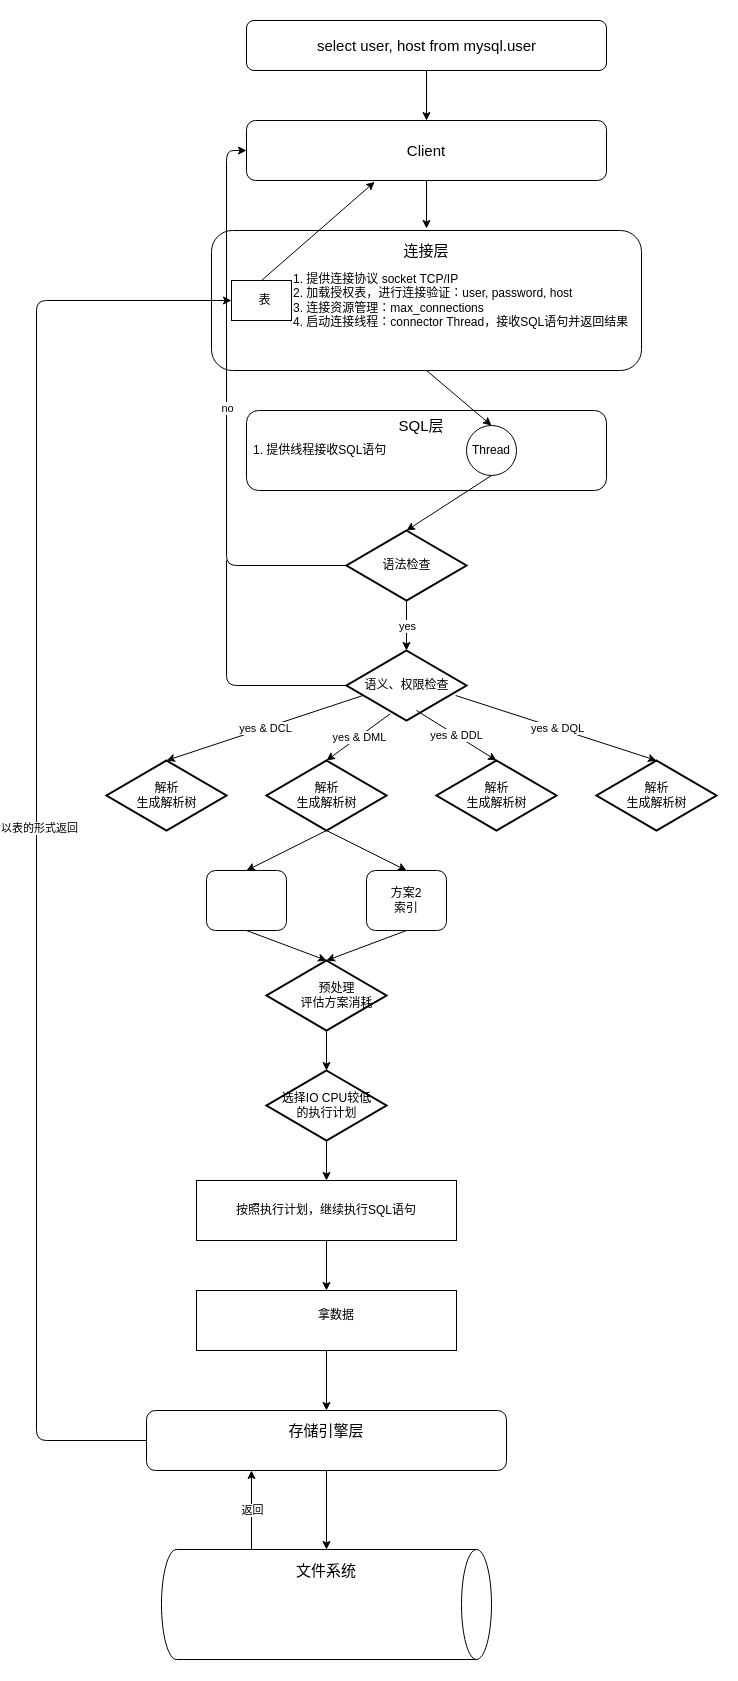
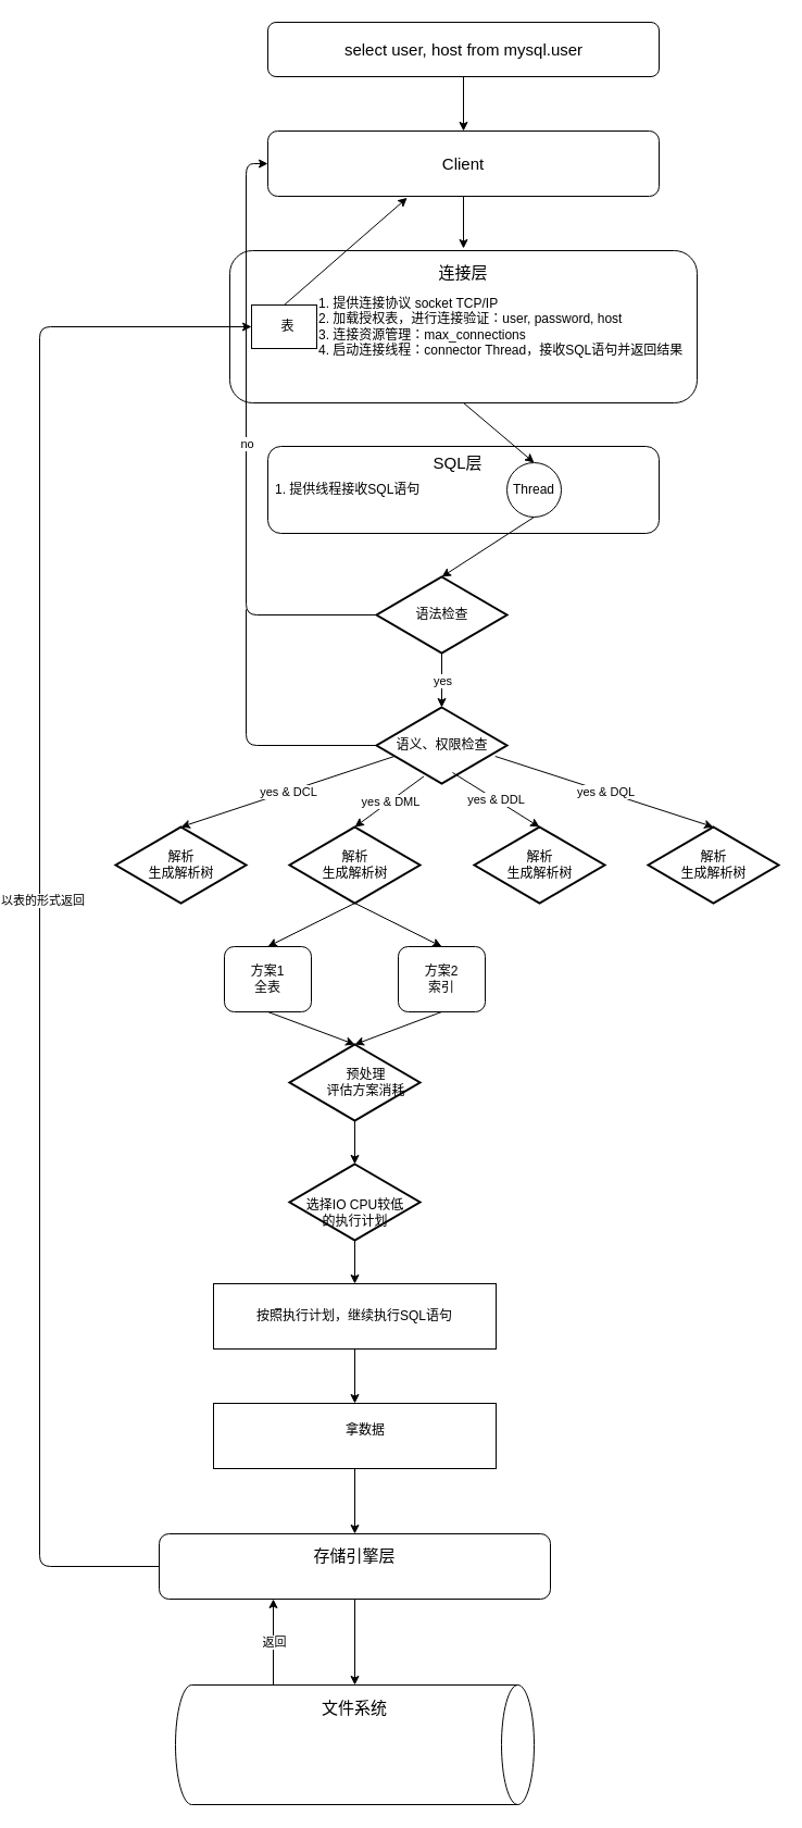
  <mxCell id="0" />
  <mxCell id="1" parent="0" />
  <mxCell id="2" value="" style="rounded=1;whiteSpace=wrap;html=1;" parent="1" vertex="1"><mxGeometry x="230" y="20" width="360" height="50" as="geometry" /></mxCell>
  <mxCell id="3" value="&lt;font style=&quot;font-size: 15px&quot;&gt;select user, host from mysql.user&lt;/font&gt;" style="text;html=1;strokeColor=none;fillColor=none;align=center;verticalAlign=middle;whiteSpace=wrap;rounded=0;" parent="1" vertex="1"><mxGeometry x="292.5" y="40" width="235" height="10" as="geometry" /></mxCell>
  <mxCell id="4" value="" style="rounded=1;whiteSpace=wrap;html=1;" parent="1" vertex="1"><mxGeometry x="230" y="120" width="360" height="60" as="geometry" /></mxCell>
  <mxCell id="5" value="&lt;font style=&quot;font-size: 15px&quot;&gt;Client&lt;/font&gt;" style="text;html=1;strokeColor=none;fillColor=none;align=center;verticalAlign=middle;whiteSpace=wrap;rounded=0;" parent="1" vertex="1"><mxGeometry x="390" y="140" width="40" height="20" as="geometry" /></mxCell>
  <mxCell id="6" value="" style="rounded=1;whiteSpace=wrap;html=1;" parent="1" vertex="1"><mxGeometry x="195" y="230" width="430" height="140" as="geometry" /></mxCell>
  <mxCell id="7" value="&lt;font style=&quot;font-size: 15px&quot;&gt;连接层&lt;/font&gt;" style="text;html=1;strokeColor=none;fillColor=none;align=center;verticalAlign=middle;whiteSpace=wrap;rounded=0;" parent="1" vertex="1"><mxGeometry x="385" y="240" width="50" height="20" as="geometry" /></mxCell>
  <mxCell id="8" value="1. 提供连接协议 socket TCP/IP&lt;br&gt;2. 加载授权表，进行连接验证：user, password, host&lt;br&gt;3. 连接资源管理：max_connections&lt;br&gt;4. 启动连接线程：connector Thread，接收SQL语句并返回结果" style="text;html=1;strokeColor=none;fillColor=none;align=left;verticalAlign=middle;whiteSpace=wrap;rounded=0;" parent="1" vertex="1"><mxGeometry x="275" y="255" width="350" height="90" as="geometry" /></mxCell>
  <mxCell id="9" value="" style="rounded=1;whiteSpace=wrap;html=1;" parent="1" vertex="1"><mxGeometry x="230" y="410" width="360" height="80" as="geometry" /></mxCell>
  <mxCell id="10" value="&lt;font style=&quot;font-size: 15px&quot;&gt;SQL层&lt;/font&gt;" style="text;html=1;strokeColor=none;fillColor=none;align=center;verticalAlign=middle;whiteSpace=wrap;rounded=0;" parent="1" vertex="1"><mxGeometry x="380" y="415" width="50" height="20" as="geometry" /></mxCell>
  <mxCell id="11" value="1. 提供线程接收SQL语句" style="text;html=1;strokeColor=none;fillColor=none;align=left;verticalAlign=middle;whiteSpace=wrap;rounded=0;" parent="1" vertex="1"><mxGeometry x="235" y="415" width="350" height="70" as="geometry" /></mxCell>
  <mxCell id="12" value="" style="ellipse;whiteSpace=wrap;html=1;aspect=fixed;" parent="1" vertex="1"><mxGeometry x="450" y="425" width="50" height="50" as="geometry" /></mxCell>
  <mxCell id="13" value="" style="endArrow=classic;html=1;exitX=0.5;exitY=1;exitDx=0;exitDy=0;entryX=0.5;entryY=0;entryDx=0;entryDy=0;" parent="1" source="2" target="4" edge="1"><mxGeometry width="50" height="50" relative="1" as="geometry"><mxPoint x="450" y="630" as="sourcePoint" /><mxPoint x="500" y="580" as="targetPoint" /></mxGeometry></mxCell>
  <mxCell id="14" value="" style="endArrow=classic;html=1;exitX=0.5;exitY=1;exitDx=0;exitDy=0;" parent="1" source="4" edge="1"><mxGeometry width="50" height="50" relative="1" as="geometry"><mxPoint x="420" y="80" as="sourcePoint" /><mxPoint x="410" y="228" as="targetPoint" /></mxGeometry></mxCell>
  <mxCell id="15" value="" style="endArrow=classic;html=1;exitX=0.5;exitY=1;exitDx=0;exitDy=0;entryX=0.5;entryY=0;entryDx=0;entryDy=0;" parent="1" source="6" target="12" edge="1"><mxGeometry width="50" height="50" relative="1" as="geometry"><mxPoint x="420" y="190" as="sourcePoint" /><mxPoint x="420" y="240" as="targetPoint" /></mxGeometry></mxCell>
  <mxCell id="16" value="Thread" style="text;html=1;strokeColor=none;fillColor=none;align=center;verticalAlign=middle;whiteSpace=wrap;rounded=0;" parent="1" vertex="1"><mxGeometry x="455" y="440" width="40" height="20" as="geometry" /></mxCell>
  <mxCell id="17" value="" style="endArrow=classic;html=1;exitX=0.5;exitY=1;exitDx=0;exitDy=0;entryX=0.5;entryY=0;entryDx=0;entryDy=0;entryPerimeter=0;" parent="1" source="12" target="18" edge="1"><mxGeometry width="50" height="50" relative="1" as="geometry"><mxPoint x="400" y="630" as="sourcePoint" /><mxPoint x="410" y="530" as="targetPoint" /></mxGeometry></mxCell>
  <mxCell id="18" value="" style="strokeWidth=2;html=1;shape=mxgraph.flowchart.decision;whiteSpace=wrap;" parent="1" vertex="1"><mxGeometry x="330" y="530" width="120" height="70" as="geometry" /></mxCell>
  <mxCell id="19" value="语法检查" style="text;html=1;align=center;verticalAlign=middle;resizable=0;points=[];autosize=1;strokeColor=none;fillColor=none;" parent="1" vertex="1"><mxGeometry x="360" y="555" width="60" height="20" as="geometry" /></mxCell>
  <mxCell id="20" value="" style="endArrow=classic;html=1;exitX=0;exitY=0.5;exitDx=0;exitDy=0;exitPerimeter=0;entryX=0;entryY=0.5;entryDx=0;entryDy=0;" parent="1" source="18" target="4" edge="1"><mxGeometry relative="1" as="geometry"><mxPoint x="310" y="620" as="sourcePoint" /><mxPoint x="210" y="150" as="targetPoint" /><Array as="points"><mxPoint x="210" y="565" /><mxPoint x="210" y="150" /></Array></mxGeometry></mxCell>
  <mxCell id="21" value="no" style="edgeLabel;resizable=0;html=1;align=center;verticalAlign=middle;" parent="20" connectable="0" vertex="1"><mxGeometry relative="1" as="geometry" /></mxCell>
  <mxCell id="22" value="" style="strokeWidth=2;html=1;shape=mxgraph.flowchart.decision;whiteSpace=wrap;" parent="1" vertex="1"><mxGeometry x="330" y="650" width="120" height="70" as="geometry" /></mxCell>
  <mxCell id="23" value="语义、权限检查" style="text;html=1;align=center;verticalAlign=middle;resizable=0;points=[];autosize=1;strokeColor=none;fillColor=none;" parent="1" vertex="1"><mxGeometry x="340" y="675" width="100" height="20" as="geometry" /></mxCell>
  <mxCell id="24" value="" style="endArrow=classic;html=1;exitX=0.5;exitY=1;exitDx=0;exitDy=0;exitPerimeter=0;entryX=0.5;entryY=0;entryDx=0;entryDy=0;entryPerimeter=0;" parent="1" source="18" target="22" edge="1"><mxGeometry relative="1" as="geometry"><mxPoint x="510" y="600" as="sourcePoint" /><mxPoint x="610" y="600" as="targetPoint" /></mxGeometry></mxCell>
  <mxCell id="25" value="yes" style="edgeLabel;resizable=0;html=1;align=center;verticalAlign=middle;" parent="24" connectable="0" vertex="1"><mxGeometry relative="1" as="geometry" /></mxCell>
  <mxCell id="26" value="" style="strokeWidth=2;html=1;shape=mxgraph.flowchart.decision;whiteSpace=wrap;" parent="1" vertex="1"><mxGeometry x="250" y="760" width="120" height="70" as="geometry" /></mxCell>
  <mxCell id="27" value="解析&lt;br&gt;生成解析树" style="text;html=1;align=center;verticalAlign=middle;resizable=0;points=[];autosize=1;strokeColor=none;fillColor=none;" parent="1" vertex="1"><mxGeometry x="270" y="780" width="80" height="30" as="geometry" /></mxCell>
  <mxCell id="28" value="" style="endArrow=classic;html=1;exitX=0.363;exitY=0.906;exitDx=0;exitDy=0;exitPerimeter=0;entryX=0.5;entryY=0;entryDx=0;entryDy=0;entryPerimeter=0;" parent="1" source="22" target="26" edge="1"><mxGeometry relative="1" as="geometry"><mxPoint x="570" y="810" as="sourcePoint" /><mxPoint x="570" y="860" as="targetPoint" /></mxGeometry></mxCell>
  <mxCell id="29" value="yes &amp;amp; DML" style="edgeLabel;resizable=0;html=1;align=center;verticalAlign=middle;" parent="28" connectable="0" vertex="1"><mxGeometry relative="1" as="geometry" /></mxCell>
  <mxCell id="30" value="" style="endArrow=classic;html=1;exitX=0.137;exitY=0.643;exitDx=0;exitDy=0;exitPerimeter=0;entryX=0.5;entryY=0;entryDx=0;entryDy=0;entryPerimeter=0;" parent="1" source="22" target="35" edge="1"><mxGeometry relative="1" as="geometry"><mxPoint x="400" y="730" as="sourcePoint" /><mxPoint x="230" y="760" as="targetPoint" /></mxGeometry></mxCell>
  <mxCell id="31" value="yes &amp;amp; DCL" style="edgeLabel;resizable=0;html=1;align=center;verticalAlign=middle;" parent="30" connectable="0" vertex="1"><mxGeometry relative="1" as="geometry" /></mxCell>
  <mxCell id="32" value="" style="endArrow=classic;html=1;exitX=0.583;exitY=0.857;exitDx=0;exitDy=0;exitPerimeter=0;entryX=0.5;entryY=0;entryDx=0;entryDy=0;entryPerimeter=0;" parent="1" source="22" target="34" edge="1"><mxGeometry relative="1" as="geometry"><mxPoint x="460" y="750" as="sourcePoint" /><mxPoint x="550" y="760" as="targetPoint" /></mxGeometry></mxCell>
  <mxCell id="33" value="yes &amp;amp; DDL" style="edgeLabel;resizable=0;html=1;align=center;verticalAlign=middle;" parent="32" connectable="0" vertex="1"><mxGeometry relative="1" as="geometry" /></mxCell>
  <mxCell id="34" value="" style="strokeWidth=2;html=1;shape=mxgraph.flowchart.decision;whiteSpace=wrap;" parent="1" vertex="1"><mxGeometry x="420" y="760" width="120" height="70" as="geometry" /></mxCell>
  <mxCell id="35" value="" style="strokeWidth=2;html=1;shape=mxgraph.flowchart.decision;whiteSpace=wrap;" parent="1" vertex="1"><mxGeometry x="90" y="760" width="120" height="70" as="geometry" /></mxCell>
  <mxCell id="36" value="" style="endArrow=classic;html=1;exitX=0.992;exitY=1;exitDx=0;exitDy=0;exitPerimeter=0;entryX=0.5;entryY=0;entryDx=0;entryDy=0;entryPerimeter=0;" parent="1" source="23" target="38" edge="1"><mxGeometry relative="1" as="geometry"><mxPoint x="356.44" y="705.01" as="sourcePoint" /><mxPoint x="630" y="760" as="targetPoint" /></mxGeometry></mxCell>
  <mxCell id="37" value="yes &amp;amp; DQL" style="edgeLabel;resizable=0;html=1;align=center;verticalAlign=middle;" parent="36" connectable="0" vertex="1"><mxGeometry relative="1" as="geometry" /></mxCell>
  <mxCell id="38" value="" style="strokeWidth=2;html=1;shape=mxgraph.flowchart.decision;whiteSpace=wrap;" parent="1" vertex="1"><mxGeometry x="580" y="760" width="120" height="70" as="geometry" /></mxCell>
  <mxCell id="39" value="" style="rounded=1;whiteSpace=wrap;html=1;" parent="1" vertex="1"><mxGeometry x="190" y="870" width="80" height="60" as="geometry" /></mxCell>
  <mxCell id="40" value="" style="rounded=1;whiteSpace=wrap;html=1;" parent="1" vertex="1"><mxGeometry x="350" y="870" width="80" height="60" as="geometry" /></mxCell>
+ <mxCell id="41" value="方案1&lt;br&gt;全表" style="text;html=1;strokeColor=none;fillColor=none;align=center;verticalAlign=middle;whiteSpace=wrap;rounded=0;" parent="1" vertex="1"><mxGeometry x="210" y="890" width="40" height="20" as="geometry" /></mxCell>
  <mxCell id="42" value="方案2&lt;br&gt;索引" style="text;html=1;strokeColor=none;fillColor=none;align=center;verticalAlign=middle;whiteSpace=wrap;rounded=0;" parent="1" vertex="1"><mxGeometry x="370" y="890" width="40" height="20" as="geometry" /></mxCell>
  <mxCell id="43" value="" style="endArrow=classic;html=1;exitX=0.5;exitY=1;exitDx=0;exitDy=0;exitPerimeter=0;entryX=0.5;entryY=0;entryDx=0;entryDy=0;" parent="1" source="26" target="39" edge="1"><mxGeometry width="50" height="50" relative="1" as="geometry"><mxPoint x="280" y="1040" as="sourcePoint" /><mxPoint x="330" y="990" as="targetPoint" /></mxGeometry></mxCell>
  <mxCell id="44" value="" style="endArrow=classic;html=1;exitX=0.5;exitY=1;exitDx=0;exitDy=0;exitPerimeter=0;entryX=0.5;entryY=0;entryDx=0;entryDy=0;" parent="1" source="26" target="40" edge="1"><mxGeometry width="50" height="50" relative="1" as="geometry"><mxPoint x="440" y="1040" as="sourcePoint" /><mxPoint x="490" y="990" as="targetPoint" /></mxGeometry></mxCell>
  <mxCell id="45" value="" style="strokeWidth=2;html=1;shape=mxgraph.flowchart.decision;whiteSpace=wrap;" parent="1" vertex="1"><mxGeometry x="250" y="960" width="120" height="70" as="geometry" /></mxCell>
  <mxCell id="46" value="预处理&lt;br&gt;评估方案消耗" style="text;html=1;align=center;verticalAlign=middle;resizable=0;points=[];autosize=1;strokeColor=none;fillColor=none;" parent="1" vertex="1"><mxGeometry x="275" y="980" width="90" height="30" as="geometry" /></mxCell>
  <mxCell id="47" value="解析&lt;br&gt;生成解析树" style="text;html=1;align=center;verticalAlign=middle;resizable=0;points=[];autosize=1;strokeColor=none;fillColor=none;" parent="1" vertex="1"><mxGeometry x="110" y="780" width="80" height="30" as="geometry" /></mxCell>
  <mxCell id="48" value="解析&lt;br&gt;生成解析树" style="text;html=1;align=center;verticalAlign=middle;resizable=0;points=[];autosize=1;strokeColor=none;fillColor=none;" parent="1" vertex="1"><mxGeometry x="440" y="780" width="80" height="30" as="geometry" /></mxCell>
  <mxCell id="49" value="解析&lt;br&gt;生成解析树" style="text;html=1;align=center;verticalAlign=middle;resizable=0;points=[];autosize=1;strokeColor=none;fillColor=none;" parent="1" vertex="1"><mxGeometry x="600" y="780" width="80" height="30" as="geometry" /></mxCell>
  <mxCell id="50" value="" style="endArrow=classic;html=1;exitX=0.5;exitY=1;exitDx=0;exitDy=0;entryX=0.5;entryY=0;entryDx=0;entryDy=0;entryPerimeter=0;" parent="1" source="39" target="45" edge="1"><mxGeometry width="50" height="50" relative="1" as="geometry"><mxPoint x="160" y="1090" as="sourcePoint" /><mxPoint x="210" y="1040" as="targetPoint" /></mxGeometry></mxCell>
  <mxCell id="51" value="" style="endArrow=classic;html=1;exitX=0.5;exitY=1;exitDx=0;exitDy=0;entryX=0.5;entryY=0;entryDx=0;entryDy=0;entryPerimeter=0;" parent="1" source="40" target="45" edge="1"><mxGeometry width="50" height="50" relative="1" as="geometry"><mxPoint x="240" y="940" as="sourcePoint" /><mxPoint x="320" y="970" as="targetPoint" /></mxGeometry></mxCell>
  <mxCell id="52" value="" style="endArrow=classic;html=1;exitX=0.5;exitY=1;exitDx=0;exitDy=0;exitPerimeter=0;entryX=0.5;entryY=0;entryDx=0;entryDy=0;entryPerimeter=0;" parent="1" source="45" target="53" edge="1"><mxGeometry width="50" height="50" relative="1" as="geometry"><mxPoint x="310" y="1140" as="sourcePoint" /><mxPoint x="310" y="1090" as="targetPoint" /></mxGeometry></mxCell>
  <mxCell id="53" value="" style="strokeWidth=2;html=1;shape=mxgraph.flowchart.decision;whiteSpace=wrap;" parent="1" vertex="1"><mxGeometry x="250" y="1070" width="120" height="70" as="geometry" /></mxCell>
- <mxCell id="54" value="选择IO CPU较低&lt;br&gt;的执行计划" style="text;html=1;align=center;verticalAlign=middle;resizable=0;points=[];autosize=1;strokeColor=none;fillColor=none;" parent="1" vertex="1"><mxGeometry x="255" y="1090" width="110" height="30" as="geometry" /></mxCell>
+ <mxCell id="54" value="选择IO CPU较低&lt;br&gt;的执行计划" style="text;html=1;align=center;verticalAlign=middle;resizable=0;points=[];autosize=1;strokeColor=none;fillColor=none;" parent="1" vertex="1"><mxGeometry x="255" y="1100" width="110" height="30" as="geometry" /></mxCell>
  <mxCell id="55" value="" style="endArrow=none;html=1;entryX=0;entryY=0.5;entryDx=0;entryDy=0;entryPerimeter=0;" parent="1" target="22" edge="1"><mxGeometry width="50" height="50" relative="1" as="geometry"><mxPoint x="210" y="560" as="sourcePoint" /><mxPoint x="220" y="620" as="targetPoint" /><Array as="points"><mxPoint x="210" y="685" /></Array></mxGeometry></mxCell>
  <mxCell id="56" value="" style="rounded=0;whiteSpace=wrap;html=1;" parent="1" vertex="1"><mxGeometry x="180" y="1180" width="260" height="60" as="geometry" /></mxCell>
  <mxCell id="57" value="" style="endArrow=classic;html=1;exitX=0.5;exitY=1;exitDx=0;exitDy=0;exitPerimeter=0;entryX=0.5;entryY=0;entryDx=0;entryDy=0;" parent="1" source="53" target="56" edge="1"><mxGeometry width="50" height="50" relative="1" as="geometry"><mxPoint x="380" y="1200" as="sourcePoint" /><mxPoint x="430" y="1150" as="targetPoint" /></mxGeometry></mxCell>
  <mxCell id="58" value="按照执行计划，继续执行SQL语句" style="text;html=1;strokeColor=none;fillColor=none;align=center;verticalAlign=middle;whiteSpace=wrap;rounded=0;" parent="1" vertex="1"><mxGeometry x="204" y="1200" width="212" height="20" as="geometry" /></mxCell>
  <mxCell id="59" value="" style="endArrow=classic;html=1;exitX=0.5;exitY=1;exitDx=0;exitDy=0;entryX=0.5;entryY=0;entryDx=0;entryDy=0;" parent="1" source="56" target="60" edge="1"><mxGeometry width="50" height="50" relative="1" as="geometry"><mxPoint x="350" y="1420" as="sourcePoint" /><mxPoint x="310" y="1300" as="targetPoint" /></mxGeometry></mxCell>
  <mxCell id="60" value="" style="rounded=0;whiteSpace=wrap;html=1;" parent="1" vertex="1"><mxGeometry x="180" y="1290" width="260" height="60" as="geometry" /></mxCell>
  <mxCell id="61" value="拿数据" style="text;html=1;strokeColor=none;fillColor=none;align=center;verticalAlign=middle;whiteSpace=wrap;rounded=0;" parent="1" vertex="1"><mxGeometry x="214" y="1305" width="212" height="20" as="geometry" /></mxCell>
  <mxCell id="62" value="" style="rounded=1;whiteSpace=wrap;html=1;" parent="1" vertex="1"><mxGeometry x="130" y="1410" width="360" height="60" as="geometry" /></mxCell>
  <mxCell id="63" value="&lt;font style=&quot;font-size: 15px&quot;&gt;存储引擎层&lt;/font&gt;" style="text;html=1;strokeColor=none;fillColor=none;align=center;verticalAlign=middle;whiteSpace=wrap;rounded=0;" parent="1" vertex="1"><mxGeometry x="265" y="1420" width="90" height="20" as="geometry" /></mxCell>
  <mxCell id="64" value="" style="endArrow=classic;html=1;exitX=0.5;exitY=1;exitDx=0;exitDy=0;entryX=0.5;entryY=0;entryDx=0;entryDy=0;" parent="1" source="60" target="62" edge="1"><mxGeometry width="50" height="50" relative="1" as="geometry"><mxPoint x="330" y="1410" as="sourcePoint" /><mxPoint x="380" y="1360" as="targetPoint" /></mxGeometry></mxCell>
  <mxCell id="65" value="" style="shape=cylinder3;whiteSpace=wrap;html=1;boundedLbl=1;backgroundOutline=1;size=15;direction=south;" parent="1" vertex="1"><mxGeometry x="145" y="1549" width="330" height="110" as="geometry" /></mxCell>
  <mxCell id="66" value="" style="endArrow=classic;html=1;exitX=0.5;exitY=1;exitDx=0;exitDy=0;entryX=0;entryY=0.5;entryDx=0;entryDy=0;entryPerimeter=0;" parent="1" source="62" target="65" edge="1"><mxGeometry width="50" height="50" relative="1" as="geometry"><mxPoint x="410" y="1530" as="sourcePoint" /><mxPoint x="460" y="1480" as="targetPoint" /></mxGeometry></mxCell>
  <mxCell id="67" value="&lt;font style=&quot;font-size: 15px&quot;&gt;文件系统&lt;/font&gt;" style="text;html=1;strokeColor=none;fillColor=none;align=center;verticalAlign=middle;whiteSpace=wrap;rounded=0;" parent="1" vertex="1"><mxGeometry x="260" y="1560" width="100" height="20" as="geometry" /></mxCell>
  <mxCell id="68" value="" style="endArrow=classic;html=1;exitX=0;exitY=0;exitDx=0;exitDy=240;exitPerimeter=0;" parent="1" source="65" edge="1"><mxGeometry relative="1" as="geometry"><mxPoint x="170" y="1500" as="sourcePoint" /><mxPoint x="235" y="1470" as="targetPoint" /></mxGeometry></mxCell>
  <mxCell id="69" value="返回" style="edgeLabel;resizable=0;html=1;align=center;verticalAlign=middle;" parent="68" connectable="0" vertex="1"><mxGeometry relative="1" as="geometry" /></mxCell>
  <mxCell id="70" value="" style="endArrow=classic;html=1;exitX=0;exitY=0.5;exitDx=0;exitDy=0;entryX=0;entryY=0.5;entryDx=0;entryDy=0;" parent="1" source="62" target="73" edge="1"><mxGeometry relative="1" as="geometry"><mxPoint x="100" y="1340" as="sourcePoint" /><mxPoint x="20" y="270" as="targetPoint" /><Array as="points"><mxPoint x="20" y="1440" /><mxPoint x="20" y="300" /></Array></mxGeometry></mxCell>
  <mxCell id="71" value="Label" style="edgeLabel;resizable=0;html=1;align=center;verticalAlign=middle;" parent="70" connectable="0" vertex="1"><mxGeometry relative="1" as="geometry" /></mxCell>
  <mxCell id="72" value="以表的形式返回" style="edgeLabel;html=1;align=center;verticalAlign=middle;resizable=0;points=[];" parent="70" vertex="1" connectable="0"><mxGeometry x="0.001" y="-2" relative="1" as="geometry"><mxPoint as="offset" /></mxGeometry></mxCell>
  <mxCell id="73" value="" style="rounded=0;whiteSpace=wrap;html=1;" vertex="1" parent="1"><mxGeometry x="215" y="280" width="60" height="40" as="geometry" /></mxCell>
  <mxCell id="74" value="表" style="text;html=1;strokeColor=none;fillColor=none;align=center;verticalAlign=middle;whiteSpace=wrap;rounded=0;" vertex="1" parent="1"><mxGeometry x="231" y="290" width="35" height="20" as="geometry" /></mxCell>
  <mxCell id="75" value="" style="endArrow=classic;html=1;exitX=0.5;exitY=0;exitDx=0;exitDy=0;entryX=0.356;entryY=1.023;entryDx=0;entryDy=0;entryPerimeter=0;" edge="1" parent="1" source="73" target="4"><mxGeometry width="50" height="50" relative="1" as="geometry"><mxPoint x="150" y="180" as="sourcePoint" /><mxPoint x="200" y="130" as="targetPoint" /></mxGeometry></mxCell>
